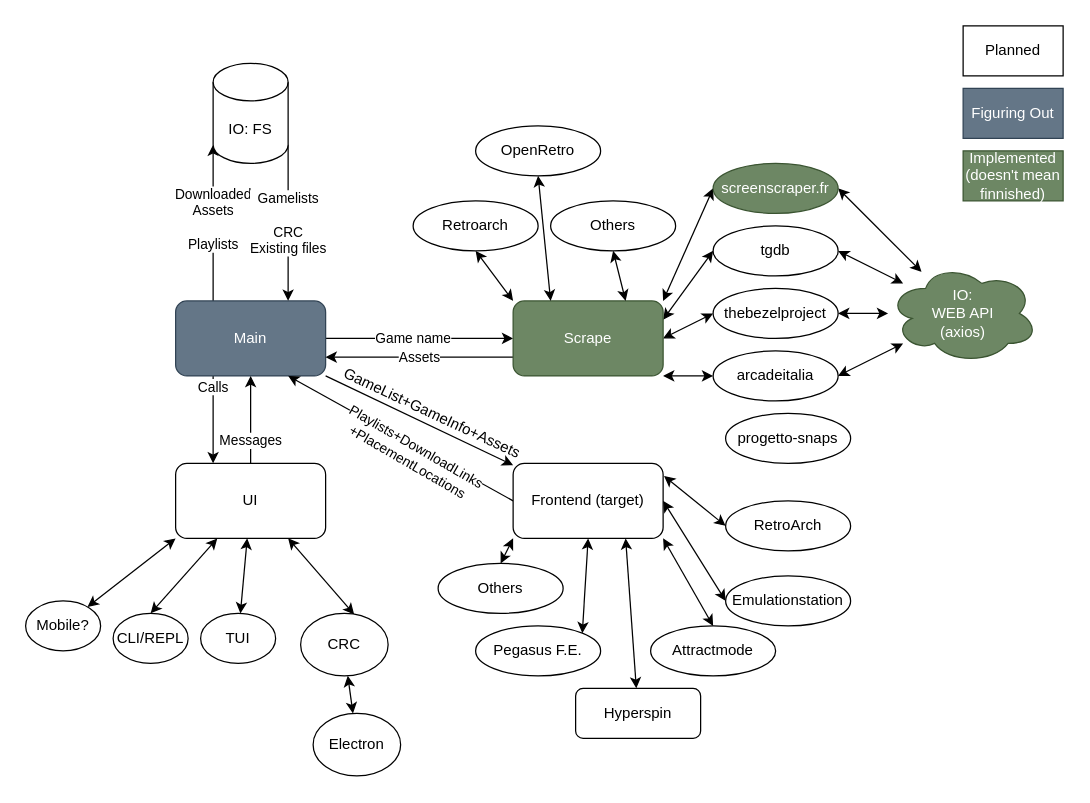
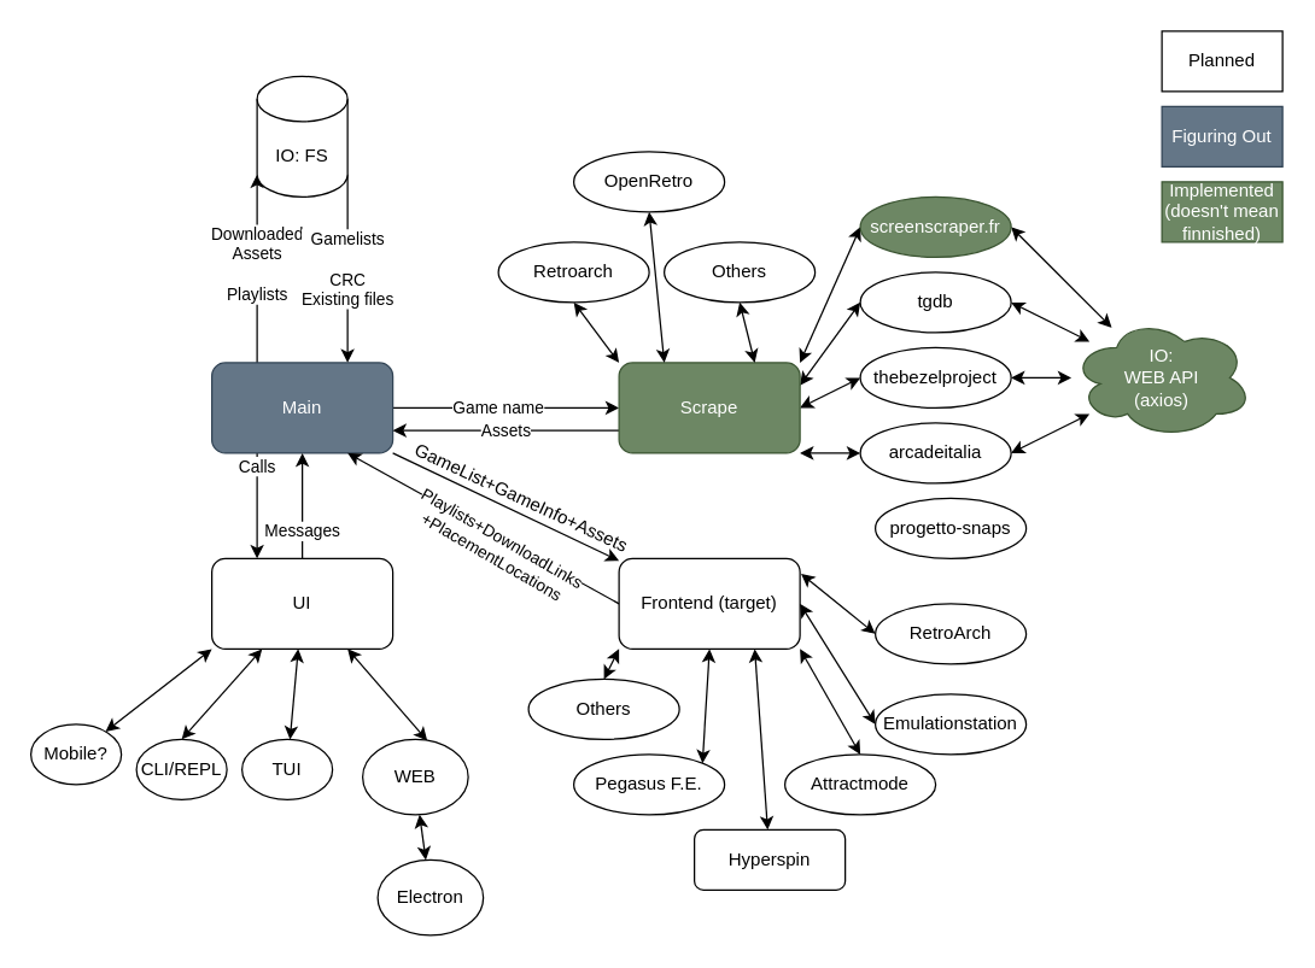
  <mxCell id="0" />
  <mxCell id="1" parent="0" />
  <mxCell id="2" value="Calls" style="edgeStyle=none;html=1;exitX=0.25;exitY=1;exitDx=0;exitDy=0;entryX=0.25;entryY=0;entryDx=0;entryDy=0;startArrow=none;startFill=0;endArrow=classic;endFill=1;" parent="1" source="6" target="13" edge="1"><mxGeometry x="-0.75" relative="1" as="geometry"><mxPoint as="offset" /></mxGeometry></mxCell>
  <mxCell id="3" value="Game name" style="edgeStyle=none;html=1;exitX=1;exitY=0.5;exitDx=0;exitDy=0;entryX=0;entryY=0.5;entryDx=0;entryDy=0;startArrow=none;startFill=0;endArrow=classic;endFill=1;" parent="1" source="6" target="24" edge="1"><mxGeometry x="-0.067" relative="1" as="geometry"><mxPoint as="offset" /></mxGeometry></mxCell>
  <mxCell id="4" style="edgeStyle=none;html=1;exitX=1;exitY=1;exitDx=0;exitDy=0;startArrow=none;startFill=0;endArrow=classic;endFill=1;" parent="1" source="6" target="37" edge="1"><mxGeometry relative="1" as="geometry" /></mxCell>
  <mxCell id="5" value="Downloaded&lt;br&gt;Assets&lt;br&gt;&lt;br&gt;Playlists" style="edgeStyle=none;html=1;exitX=0.25;exitY=0;exitDx=0;exitDy=0;entryX=0;entryY=1;entryDx=0;entryDy=-15;entryPerimeter=0;" edge="1" parent="1" source="6" target="47"><mxGeometry x="0.043" relative="1" as="geometry"><mxPoint as="offset" /></mxGeometry></mxCell>
  <mxCell id="6" value="Main" style="rounded=1;whiteSpace=wrap;html=1;fillColor=#647687;fontColor=#ffffff;strokeColor=#314354;" parent="1" vertex="1"><mxGeometry x="140" y="240" width="120" height="60" as="geometry" /></mxCell>
  <mxCell id="7" style="edgeStyle=none;html=1;exitX=0.25;exitY=1;exitDx=0;exitDy=0;entryX=0.422;entryY=-0.042;entryDx=0;entryDy=0;entryPerimeter=0;strokeColor=none;startArrow=classic;startFill=1;" parent="1" source="13" target="15" edge="1"><mxGeometry relative="1" as="geometry" /></mxCell>
  <mxCell id="8" style="edgeStyle=none;html=1;exitX=0.75;exitY=1;exitDx=0;exitDy=0;entryX=0.612;entryY=0.017;entryDx=0;entryDy=0;entryPerimeter=0;startArrow=classic;startFill=1;endArrow=classic;endFill=1;" parent="1" source="13" target="18" edge="1"><mxGeometry relative="1" as="geometry" /></mxCell>
  <mxCell id="9" style="edgeStyle=none;html=1;startArrow=classic;startFill=1;endArrow=classic;endFill=1;" parent="1" source="13" target="15" edge="1"><mxGeometry relative="1" as="geometry" /></mxCell>
  <mxCell id="10" style="edgeStyle=none;html=1;entryX=0.5;entryY=0;entryDx=0;entryDy=0;startArrow=classic;startFill=1;endArrow=classic;endFill=1;" parent="1" source="13" target="14" edge="1"><mxGeometry relative="1" as="geometry" /></mxCell>
  <mxCell id="11" value="Messages" style="edgeStyle=none;html=1;exitX=0.5;exitY=0;exitDx=0;exitDy=0;entryX=0.5;entryY=1;entryDx=0;entryDy=0;startArrow=none;startFill=0;endArrow=classic;endFill=1;" parent="1" source="13" target="6" edge="1"><mxGeometry x="-0.5" relative="1" as="geometry"><mxPoint as="offset" /></mxGeometry></mxCell>
  <mxCell id="12" style="edgeStyle=none;html=1;exitX=0;exitY=1;exitDx=0;exitDy=0;startArrow=classic;startFill=1;" parent="1" source="13" target="59" edge="1"><mxGeometry relative="1" as="geometry"><mxPoint x="80" y="480" as="targetPoint" /></mxGeometry></mxCell>
  <mxCell id="13" value="UI" style="rounded=1;whiteSpace=wrap;html=1;" parent="1" vertex="1"><mxGeometry x="140" y="370" width="120" height="60" as="geometry" /></mxCell>
  <mxCell id="14" value="CLI/REPL" style="ellipse;whiteSpace=wrap;html=1;shadow=0;" parent="1" vertex="1"><mxGeometry x="90" y="490" width="60" height="40" as="geometry" /></mxCell>
  <mxCell id="15" value="TUI" style="ellipse;whiteSpace=wrap;html=1;" parent="1" vertex="1"><mxGeometry x="160" y="490" width="60" height="40" as="geometry" /></mxCell>
  <mxCell id="16" value="Electron" style="ellipse;whiteSpace=wrap;html=1;" parent="1" vertex="1"><mxGeometry x="250" y="570" width="70" height="50" as="geometry" /></mxCell>
  <mxCell id="17" style="edgeStyle=none;html=1;startArrow=classic;startFill=1;" parent="1" source="18" target="16" edge="1"><mxGeometry relative="1" as="geometry" /></mxCell>
- <mxCell id="18" value="CRC" style="ellipse;whiteSpace=wrap;html=1;" parent="1" vertex="1"><mxGeometry x="240" y="490" width="70" height="50" as="geometry" /></mxCell>
+ <mxCell id="18" value="WEB" style="ellipse;whiteSpace=wrap;html=1;" parent="1" vertex="1"><mxGeometry x="240" y="490" width="70" height="50" as="geometry" /></mxCell>
  <mxCell id="19" value="Assets" style="edgeStyle=none;html=1;exitX=0;exitY=0.75;exitDx=0;exitDy=0;entryX=1;entryY=0.75;entryDx=0;entryDy=0;startArrow=none;startFill=0;endArrow=classic;endFill=1;" parent="1" source="24" target="6" edge="1"><mxGeometry relative="1" as="geometry" /></mxCell>
  <mxCell id="20" style="edgeStyle=none;html=1;exitX=1;exitY=0;exitDx=0;exitDy=0;entryX=0;entryY=0.5;entryDx=0;entryDy=0;startArrow=classic;startFill=1;endArrow=classic;endFill=1;" parent="1" source="24" target="26" edge="1"><mxGeometry relative="1" as="geometry" /></mxCell>
  <mxCell id="21" style="edgeStyle=none;html=1;exitX=1;exitY=0.25;exitDx=0;exitDy=0;entryX=0;entryY=0.5;entryDx=0;entryDy=0;startArrow=classic;startFill=1;endArrow=classic;endFill=1;" parent="1" source="24" target="28" edge="1"><mxGeometry relative="1" as="geometry" /></mxCell>
  <mxCell id="22" style="edgeStyle=none;html=1;exitX=1;exitY=0.5;exitDx=0;exitDy=0;entryX=0;entryY=0.5;entryDx=0;entryDy=0;startArrow=classic;startFill=1;endArrow=classic;endFill=1;" parent="1" source="24" target="30" edge="1"><mxGeometry relative="1" as="geometry" /></mxCell>
  <mxCell id="23" style="edgeStyle=none;html=1;exitX=1;exitY=1;exitDx=0;exitDy=0;entryX=0;entryY=0.5;entryDx=0;entryDy=0;startArrow=classic;startFill=1;endArrow=classic;endFill=1;" parent="1" source="24" target="32" edge="1"><mxGeometry relative="1" as="geometry" /></mxCell>
  <mxCell id="24" value="Scrape" style="rounded=1;whiteSpace=wrap;html=1;fillColor=#6d8764;fontColor=#ffffff;strokeColor=#3A5431;" parent="1" vertex="1"><mxGeometry x="410" y="240" width="120" height="60" as="geometry" /></mxCell>
  <mxCell id="25" style="edgeStyle=none;html=1;exitX=1;exitY=0.5;exitDx=0;exitDy=0;startArrow=classic;startFill=1;endArrow=classic;endFill=1;" parent="1" source="26" target="40" edge="1"><mxGeometry relative="1" as="geometry" /></mxCell>
  <mxCell id="26" value="screenscraper.fr" style="ellipse;whiteSpace=wrap;html=1;fillColor=#6d8764;fontColor=#ffffff;strokeColor=#3A5431;" parent="1" vertex="1"><mxGeometry x="570" y="130" width="100" height="40" as="geometry" /></mxCell>
  <mxCell id="27" style="edgeStyle=none;html=1;exitX=1;exitY=0.5;exitDx=0;exitDy=0;startArrow=classic;startFill=1;endArrow=classic;endFill=1;" parent="1" source="28" target="40" edge="1"><mxGeometry relative="1" as="geometry" /></mxCell>
  <mxCell id="28" value="tgdb" style="ellipse;whiteSpace=wrap;html=1;" parent="1" vertex="1"><mxGeometry x="570" y="180" width="100" height="40" as="geometry" /></mxCell>
  <mxCell id="29" style="edgeStyle=none;html=1;exitX=1;exitY=0.5;exitDx=0;exitDy=0;startArrow=classic;startFill=1;endArrow=classic;endFill=1;" parent="1" source="30" target="40" edge="1"><mxGeometry relative="1" as="geometry" /></mxCell>
  <mxCell id="30" value="thebezelproject" style="ellipse;whiteSpace=wrap;html=1;" parent="1" vertex="1"><mxGeometry x="570" y="230" width="100" height="40" as="geometry" /></mxCell>
  <mxCell id="31" style="edgeStyle=none;html=1;exitX=1;exitY=0.5;exitDx=0;exitDy=0;startArrow=classic;startFill=1;endArrow=classic;endFill=1;" parent="1" source="32" target="40" edge="1"><mxGeometry relative="1" as="geometry" /></mxCell>
  <mxCell id="32" value="arcadeitalia" style="ellipse;whiteSpace=wrap;html=1;" parent="1" vertex="1"><mxGeometry x="570" y="280" width="100" height="40" as="geometry" /></mxCell>
  <mxCell id="33" style="edgeStyle=none;html=1;exitX=1;exitY=1;exitDx=0;exitDy=0;entryX=0.5;entryY=0;entryDx=0;entryDy=0;startArrow=classic;startFill=1;endArrow=classic;endFill=1;" parent="1" source="37" target="43" edge="1"><mxGeometry relative="1" as="geometry" /></mxCell>
  <mxCell id="34" style="edgeStyle=none;html=1;startArrow=classic;startFill=1;endArrow=classic;endFill=1;exitX=0.75;exitY=1;exitDx=0;exitDy=0;" parent="1" source="37" target="44" edge="1"><mxGeometry relative="1" as="geometry" /></mxCell>
  <mxCell id="35" style="edgeStyle=none;html=1;exitX=0;exitY=0.5;exitDx=0;exitDy=0;entryX=0.75;entryY=1;entryDx=0;entryDy=0;" edge="1" parent="1" source="37" target="6"><mxGeometry relative="1" as="geometry" /></mxCell>
  <mxCell id="36" value="Playlists+DownloadLinks&lt;br&gt;+PlacementLocations" style="edgeLabel;html=1;align=center;verticalAlign=middle;resizable=0;points=[];rotation=30;" vertex="1" connectable="0" parent="35"><mxGeometry x="-0.286" y="-2" relative="1" as="geometry"><mxPoint x="-17" as="offset" /></mxGeometry></mxCell>
  <mxCell id="37" value="Frontend (target)" style="rounded=1;whiteSpace=wrap;html=1;" parent="1" vertex="1"><mxGeometry x="410" y="370" width="120" height="60" as="geometry" /></mxCell>
  <mxCell id="38" style="edgeStyle=none;html=1;exitX=0;exitY=0.5;exitDx=0;exitDy=0;entryX=1.006;entryY=0.167;entryDx=0;entryDy=0;entryPerimeter=0;startArrow=classic;startFill=1;endArrow=classic;endFill=1;" parent="1" source="39" target="37" edge="1"><mxGeometry relative="1" as="geometry" /></mxCell>
  <mxCell id="39" value="RetroArch" style="ellipse;whiteSpace=wrap;html=1;" parent="1" vertex="1"><mxGeometry x="580" y="400" width="100" height="40" as="geometry" /></mxCell>
  <mxCell id="40" value="IO:&lt;br&gt;WEB API&lt;br&gt;(axios)" style="ellipse;shape=cloud;whiteSpace=wrap;html=1;fillColor=#6d8764;fontColor=#ffffff;strokeColor=#3A5431;" parent="1" vertex="1"><mxGeometry x="710" y="210" width="120" height="80" as="geometry" /></mxCell>
  <mxCell id="41" style="edgeStyle=none;html=1;exitX=0;exitY=0.5;exitDx=0;exitDy=0;entryX=1;entryY=0.5;entryDx=0;entryDy=0;startArrow=classic;startFill=1;endArrow=classic;endFill=1;" parent="1" source="42" target="37" edge="1"><mxGeometry relative="1" as="geometry" /></mxCell>
  <mxCell id="42" value="Emulationstation" style="ellipse;whiteSpace=wrap;html=1;" parent="1" vertex="1"><mxGeometry x="580" y="460" width="100" height="40" as="geometry" /></mxCell>
  <mxCell id="43" value="Attractmode" style="ellipse;whiteSpace=wrap;html=1;" parent="1" vertex="1"><mxGeometry x="520" y="500" width="100" height="40" as="geometry" /></mxCell>
  <mxCell id="44" value="Hyperspin" style="whiteSpace=wrap;html=1;rounded=1;" parent="1" vertex="1"><mxGeometry x="460" y="550" width="100" height="40" as="geometry" /></mxCell>
  <mxCell id="45" value="GameList+GameInfo+Assets" style="text;html=1;align=center;verticalAlign=middle;resizable=0;points=[];autosize=1;strokeColor=none;fillColor=none;rotation=25;" parent="1" vertex="1"><mxGeometry x="260" y="320" width="170" height="20" as="geometry" /></mxCell>
  <mxCell id="46" value="Gamelists&lt;br&gt;&lt;br&gt;CRC&lt;br&gt;Existing files" style="edgeStyle=none;html=1;entryX=0.75;entryY=0;entryDx=0;entryDy=0;exitX=1;exitY=1;exitDx=0;exitDy=-15;exitPerimeter=0;" edge="1" parent="1" source="47" target="6"><mxGeometry relative="1" as="geometry" /></mxCell>
  <mxCell id="47" value="IO: FS" style="shape=cylinder3;whiteSpace=wrap;html=1;boundedLbl=1;backgroundOutline=1;size=15;" parent="1" vertex="1"><mxGeometry x="170" y="50" width="60" height="80" as="geometry" /></mxCell>
  <mxCell id="48" value="progetto-snaps" style="ellipse;whiteSpace=wrap;html=1;" parent="1" vertex="1"><mxGeometry x="580" y="330" width="100" height="40" as="geometry" /></mxCell>
  <mxCell id="49" style="edgeStyle=none;html=1;exitX=0.5;exitY=1;exitDx=0;exitDy=0;entryX=0;entryY=0;entryDx=0;entryDy=0;startArrow=classic;startFill=1;" parent="1" source="50" target="24" edge="1"><mxGeometry relative="1" as="geometry" /></mxCell>
  <mxCell id="50" value="Retroarch" style="ellipse;whiteSpace=wrap;html=1;" parent="1" vertex="1"><mxGeometry x="330" y="160" width="100" height="40" as="geometry" /></mxCell>
  <mxCell id="51" style="edgeStyle=none;html=1;exitX=0.5;exitY=1;exitDx=0;exitDy=0;entryX=0.25;entryY=0;entryDx=0;entryDy=0;startArrow=classic;startFill=1;" parent="1" source="52" target="24" edge="1"><mxGeometry relative="1" as="geometry" /></mxCell>
  <mxCell id="52" value="OpenRetro" style="ellipse;whiteSpace=wrap;html=1;" parent="1" vertex="1"><mxGeometry x="380" y="100" width="100" height="40" as="geometry" /></mxCell>
  <mxCell id="53" style="edgeStyle=none;html=1;exitX=0.5;exitY=1;exitDx=0;exitDy=0;entryX=0.75;entryY=0;entryDx=0;entryDy=0;startArrow=classic;startFill=1;" parent="1" source="54" target="24" edge="1"><mxGeometry relative="1" as="geometry" /></mxCell>
  <mxCell id="54" value="Others" style="ellipse;whiteSpace=wrap;html=1;" parent="1" vertex="1"><mxGeometry x="440" y="160" width="100" height="40" as="geometry" /></mxCell>
  <mxCell id="55" style="edgeStyle=none;html=1;exitX=1;exitY=0;exitDx=0;exitDy=0;entryX=0.5;entryY=1;entryDx=0;entryDy=0;startArrow=classic;startFill=1;" parent="1" source="56" target="37" edge="1"><mxGeometry relative="1" as="geometry" /></mxCell>
  <mxCell id="56" value="Pegasus F.E." style="ellipse;whiteSpace=wrap;html=1;" parent="1" vertex="1"><mxGeometry x="380" y="500" width="100" height="40" as="geometry" /></mxCell>
  <mxCell id="57" style="edgeStyle=none;html=1;exitX=0.5;exitY=0;exitDx=0;exitDy=0;entryX=0;entryY=1;entryDx=0;entryDy=0;startArrow=classic;startFill=1;" parent="1" source="58" target="37" edge="1"><mxGeometry relative="1" as="geometry" /></mxCell>
  <mxCell id="58" value="Others" style="ellipse;whiteSpace=wrap;html=1;" parent="1" vertex="1"><mxGeometry x="350" y="450" width="100" height="40" as="geometry" /></mxCell>
  <mxCell id="59" value="Mobile?" style="ellipse;whiteSpace=wrap;html=1;shadow=0;" parent="1" vertex="1"><mxGeometry x="20" y="480" width="60" height="40" as="geometry" /></mxCell>
  <mxCell id="60" value="Planned" style="rounded=0;whiteSpace=wrap;html=1;" vertex="1" parent="1"><mxGeometry x="770" y="20" width="80" height="40" as="geometry" /></mxCell>
  <mxCell id="61" value="Figuring Out" style="rounded=0;whiteSpace=wrap;html=1;fillColor=#647687;fontColor=#ffffff;strokeColor=#314354;" vertex="1" parent="1"><mxGeometry x="770" y="70" width="80" height="40" as="geometry" /></mxCell>
  <mxCell id="62" value="Implemented&lt;br&gt;(doesn't mean finnished)" style="rounded=0;whiteSpace=wrap;html=1;fillColor=#6d8764;fontColor=#ffffff;strokeColor=#3A5431;" vertex="1" parent="1"><mxGeometry x="770" y="120" width="80" height="40" as="geometry" /></mxCell>
